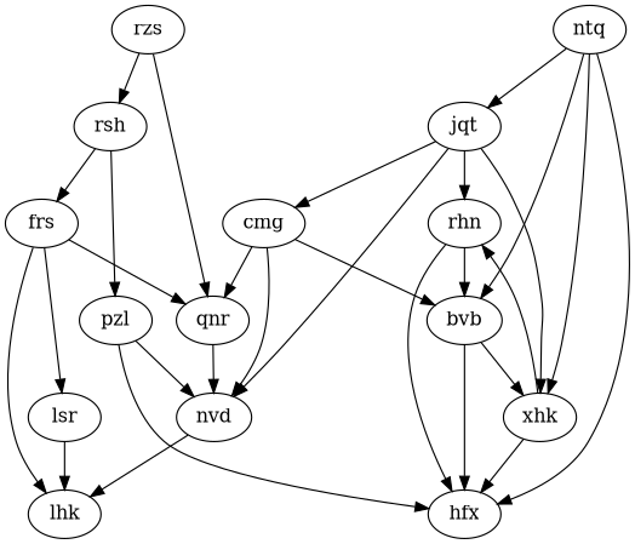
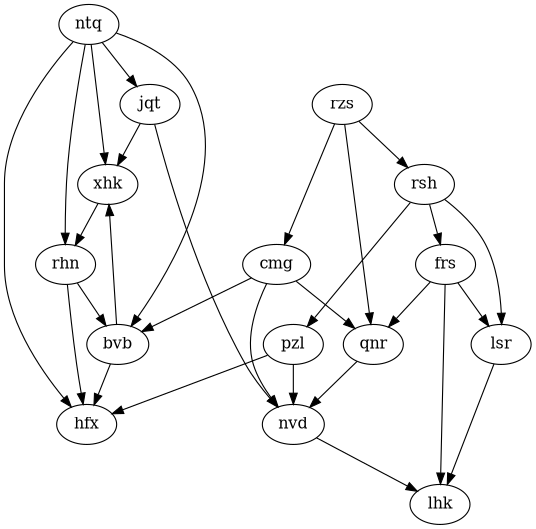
  digraph {
    jqt
    rhn
    xhk
    nvd
    hfx
    bvb
    lhk
    rsh
    frs
    pzl
    lsr
    qnr
    cmg
    ntq
    rzs
-   jqt -> rhn
+   ntq -> rhn
    jqt -> xhk
    jqt -> nvd
    rhn -> hfx
    rhn -> bvb
    xhk -> rhn
-   xhk -> hfx
    nvd -> lhk
    bvb -> xhk
    bvb -> hfx
    rsh -> frs
    rsh -> pzl
+   rsh -> lsr
    frs -> lhk
    frs -> lsr
    frs -> qnr
    pzl -> nvd
    pzl -> hfx
    lsr -> lhk
    qnr -> nvd
    cmg -> nvd
    cmg -> bvb
    cmg -> qnr
    ntq -> jqt
    ntq -> xhk
    ntq -> hfx
    ntq -> bvb
    rzs -> rsh
    rzs -> qnr
-   jqt -> cmg
+   rzs -> cmg
  }
